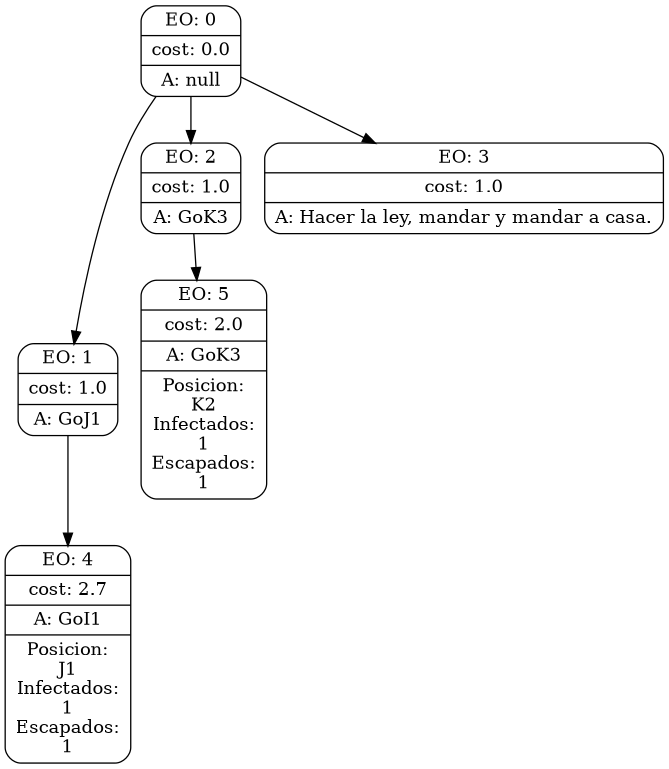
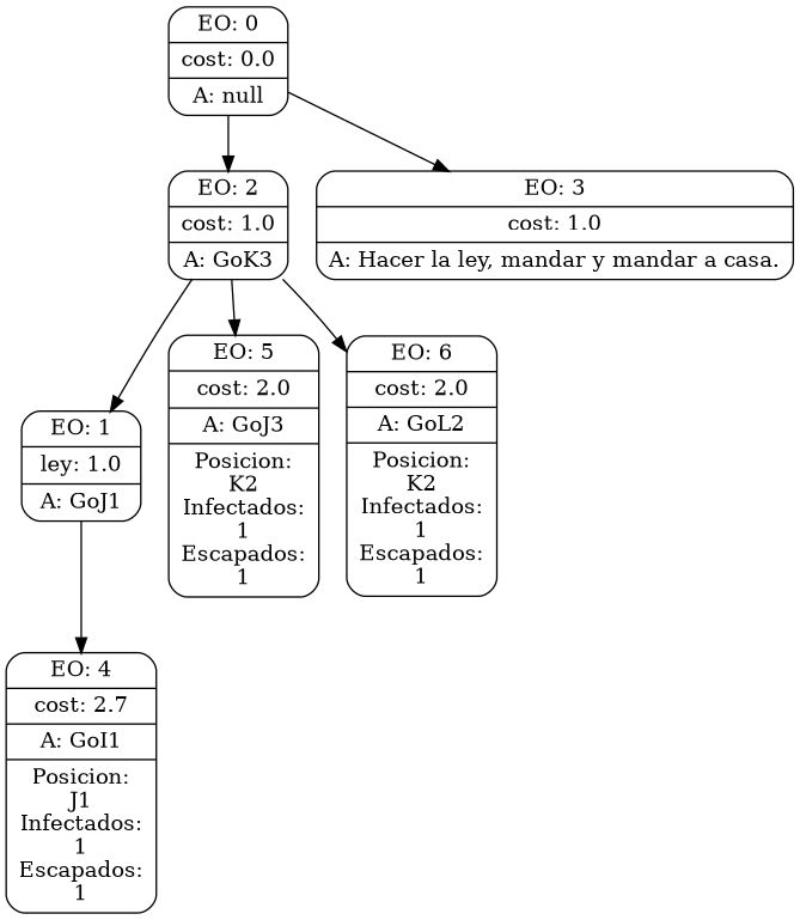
  digraph {
    node [shape=Mrecord]
    n1 [label="{EO: 0|cost: 0.0|A: null}"]
-   n2 [label="{EO: 1|cost: 1.0|A: GoJ1}"]
+   n2 [label="{EO: 1|ley: 1.0|A: GoJ1}"]
    n3 [label="{EO: 2|cost: 1.0|A: GoK3}"]
    n4 [label="{EO: 3|cost: 1.0|A: Hacer la ley, mandar y mandar a casa.}"]
    n5 [label="{EO: 4|cost: 2.7|A: GoI1|Posicion:\nJ1\nInfectados:\n1\nEscapados:\n1}"]
-   n6 [label="{EO: 5|cost: 2.0|A: GoK3|Posicion:\nK2\nInfectados:\n1\nEscapados:\n1}"]
-   n1 -> n2
+   n6 [label="{EO: 5|cost: 2.0|A: GoJ3|Posicion:\nK2\nInfectados:\n1\nEscapados:\n1}"]
+   n7 [label="{EO: 6|cost: 2.0|A: GoL2|Posicion:\nK2\nInfectados:\n1\nEscapados:\n1}"]
+   n3 -> n2
    n1 -> n3
    n1 -> n4
    n2 -> n5
    n3 -> n6
+   n3 -> n7
  }
